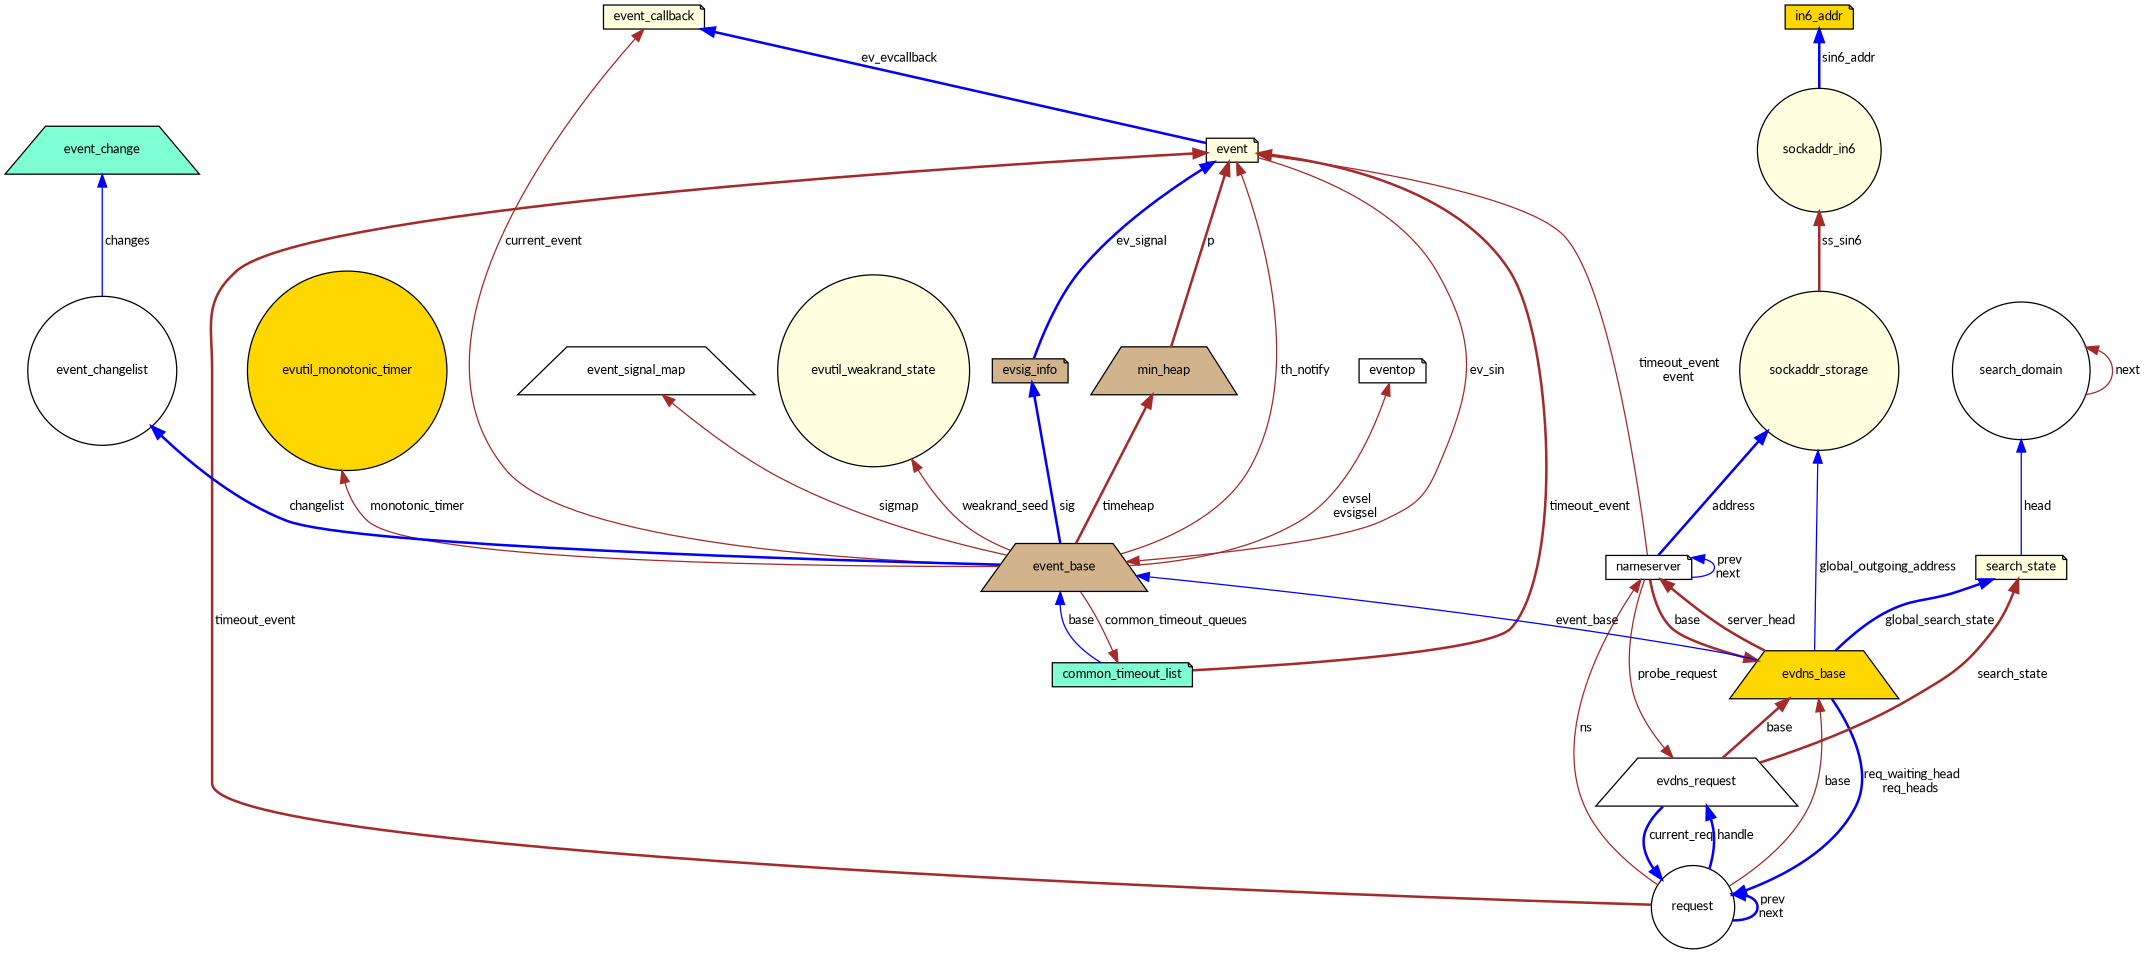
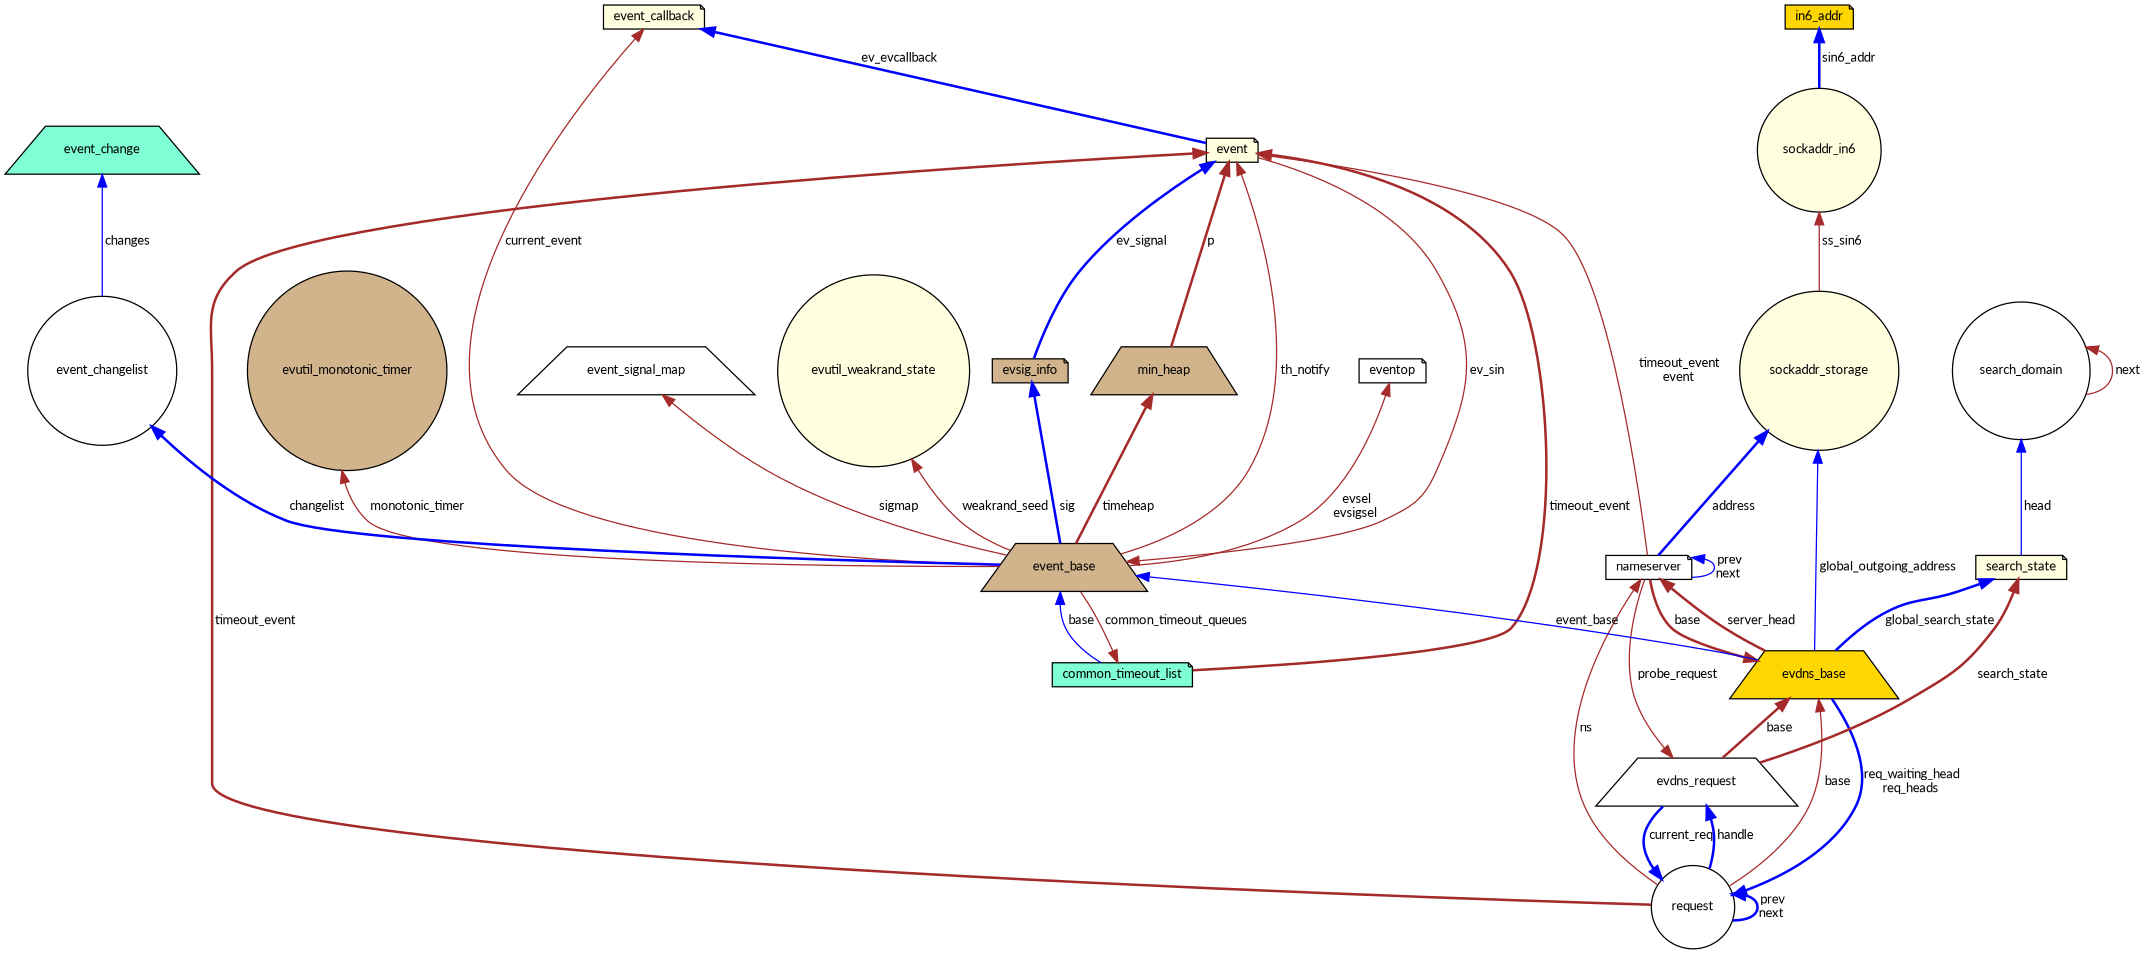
  digraph {
    fontname=Lato
    rankdir=TB
    node [color=black fillcolor=white fontname=Lato fontsize=10 shape=note style=filled]
    edge [color=brown dir=back fontname=Lato fontsize=10 labelfontname=Helvetica labelfontsize=10 style=bold]
    n1 [fontcolor=black height=0.2 label=nameserver width=0.4]
    n2 [fillcolor=gold height=0.2 label=evdns_base shape=trapezium width=0.4]
    n3 [height=0.2 label=request shape=circle width=0.4]
    n4 [height=0.2 label=evdns_request shape=trapezium width=0.4]
    n5 [fillcolor=lightyellow height=0.2 label=sockaddr_storage shape=circle width=0.4]
    n6 [fillcolor=lightyellow height=0.2 label=sockaddr_in6 shape=circle width=0.4]
    n7 [fillcolor=gold height=0.2 label=in6_addr width=0.4]
    n8 [fillcolor=lightyellow height=0.2 label=event width=0.4]
    n9 [fillcolor=tan height=0.2 label=event_base shape=trapezium width=0.4]
    n10 [fillcolor=tan height=0.2 label=evsig_info width=0.4]
    n11 [fillcolor=tan height=0.2 label=min_heap shape=trapezium width=0.4]
    n12 [fillcolor=aquamarine height=0.2 label=common_timeout_list width=0.4]
    n13 [fillcolor=lightyellow height=0.2 label=event_callback width=0.4]
    n14 [height=0.2 label=eventop width=0.4]
-   n15 [fillcolor=gold height=0.2 label=evutil_monotonic_timer shape=circle width=0.4]
+   n15 [fillcolor=tan height=0.2 label=evutil_monotonic_timer shape=circle width=0.4]
    n16 [height=0.2 label=event_signal_map shape=trapezium width=0.4]
    n17 [height=0.2 label=event_changelist shape=circle width=0.4]
    n18 [fillcolor=aquamarine height=0.2 label=event_change shape=trapezium width=0.4]
    n19 [fillcolor=lightyellow height=0.2 label=evutil_weakrand_state shape=circle width=0.4]
    n20 [fillcolor=lightyellow height=0.2 label=search_state width=0.4]
    n21 [height=0.2 label=search_domain shape=circle width=0.4]
    n1 -> n1 [color=blue label=" prev\nnext" style=solid]
    n1 -> n2 [label=" server_head"]
    n1 -> n3 [label=" ns" style=solid]
    n2 -> n1 [label=" base"]
    n2 -> n3 [label=" base" style=solid]
    n2 -> n4 [label=" base"]
    n3 -> n2 [color=blue label=" req_waiting_head\nreq_heads"]
    n3 -> n3 [color=blue label=" prev\nnext"]
    n3 -> n4 [color=blue label=" current_req"]
    n4 -> n1 [label=" probe_request" style=solid]
    n4 -> n3 [color=blue label=" handle"]
    n5 -> n1 [color=blue label=" address"]
    n5 -> n2 [color=blue label=" global_outgoing_address" style=solid]
-   n6 -> n5 [label=" ss_sin6"]
+   n6 -> n5 [label=" ss_sin6" style=solid]
    n7 -> n6 [color=blue label=" sin6_addr"]
    n8 -> n1 [label=" timeout_event\nevent" style=solid]
    n8 -> n3 [label=" timeout_event"]
    n8 -> n9 [label=" th_notify" style=solid]
    n8 -> n10 [color=blue label=" ev_signal"]
    n8 -> n11 [label=" p"]
    n8 -> n12 [label=" timeout_event"]
    n9 -> n2 [color=blue label=" event_base" style=solid]
    n9 -> n8 [label=" ev_sin" style=solid]
    n9 -> n12 [color=blue label=" base" style=solid]
    n10 -> n9 [color=blue label=" sig"]
    n11 -> n9 [label=" timeheap"]
    n12 -> n9 [label=" common_timeout_queues" style=solid]
    n13 -> n8 [color=blue label=" ev_evcallback"]
    n13 -> n9 [label=" current_event" style=solid]
    n14 -> n9 [label=" evsel\nevsigsel" style=solid]
    n15 -> n9 [label=" monotonic_timer" style=solid]
    n16 -> n9 [label=" sigmap" style=solid]
    n17 -> n9 [color=blue label=" changelist"]
    n18 -> n17 [color=blue label=" changes" style=solid]
    n19 -> n9 [label=" weakrand_seed" style=solid]
    n20 -> n2 [color=blue label=" global_search_state"]
    n20 -> n4 [label=" search_state"]
    n21 -> n20 [color=blue label=" head" style=solid]
    n21 -> n21 [label=" next" style=solid]
  }
